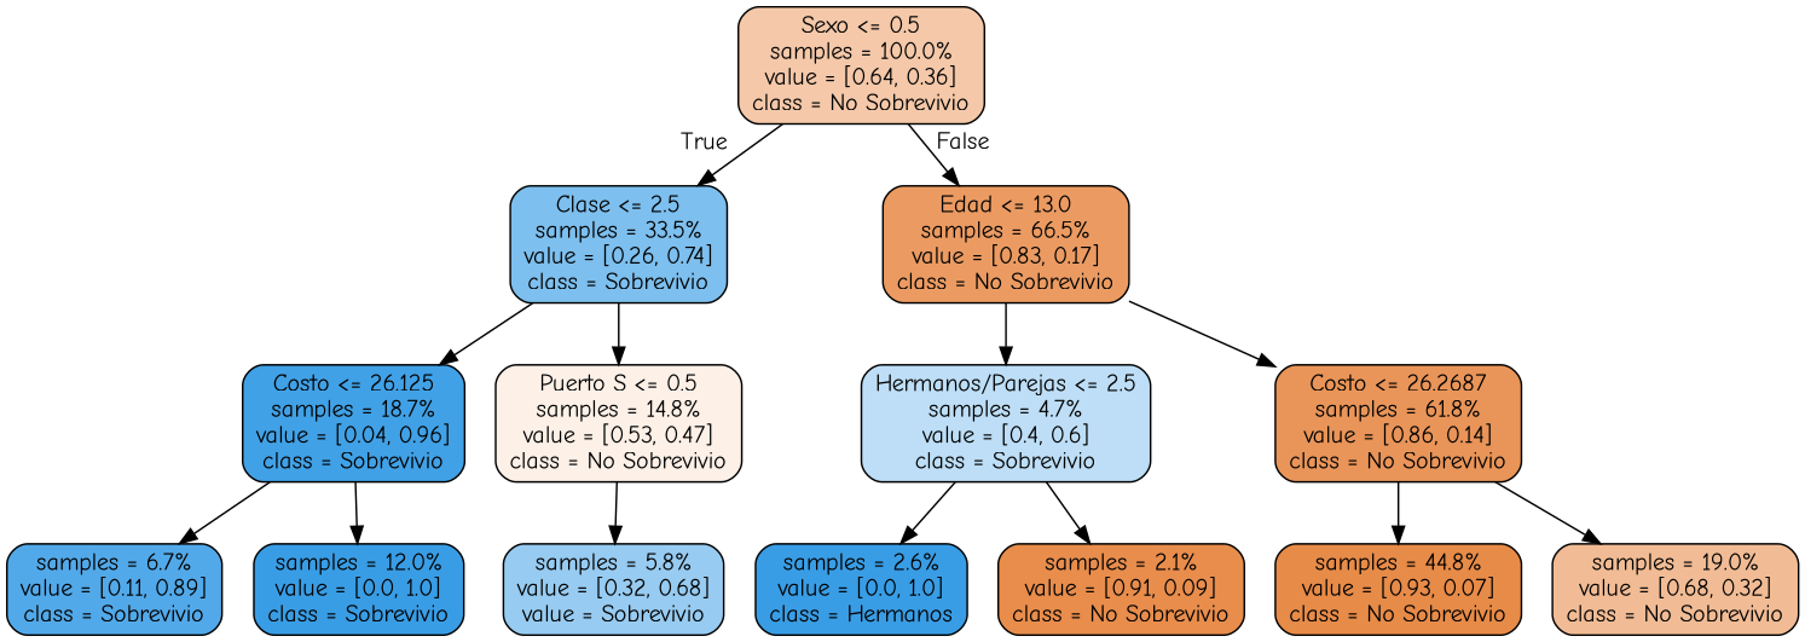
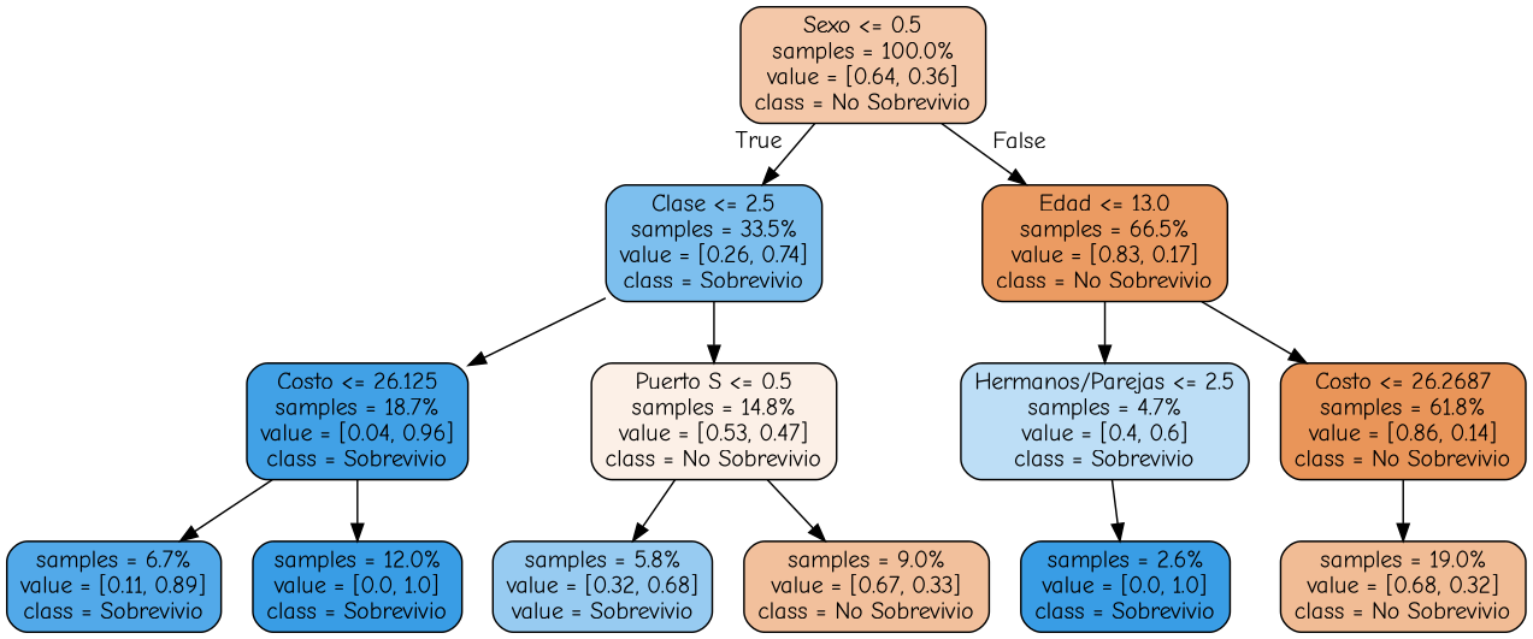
  digraph {
    fontname="Comic Neue"
    node [color=black fillcolor="#399de5ff" fontname="Comic Neue" shape=box style="filled, rounded"]
    edge [fontname="Comic Neue"]
    n1 [fillcolor="#e581396e" label="Sexo <= 0.5\nsamples = 100.0%\nvalue = [0.64, 0.36]\nclass = No Sobrevivio"]
    n2 [fillcolor="#399de5a7" label="Clase <= 2.5\nsamples = 33.5%\nvalue = [0.26, 0.74]\nclass = Sobrevivio"]
    n3 [fillcolor="#e58139ca" label="Edad <= 13.0\nsamples = 66.5%\nvalue = [0.83, 0.17]\nclass = No Sobrevivio"]
    n4 [fillcolor="#399de5f4" label="Costo <= 26.125\nsamples = 18.7%\nvalue = [0.04, 0.96]\nclass = Sobrevivio"]
    n5 [fillcolor="#e581391e" label="Puerto S <= 0.5\nsamples = 14.8%\nvalue = [0.53, 0.47]\nclass = No Sobrevivio"]
    n6 [fillcolor="#399de555" label="Hermanos/Parejas <= 2.5\nsamples = 4.7%\nvalue = [0.4, 0.6]\nclass = Sobrevivio"]
    n7 [fillcolor="#e58139d6" label="Costo <= 26.2687\nsamples = 61.8%\nvalue = [0.86, 0.14]\nclass = No Sobrevivio"]
    n8 [fillcolor="#399de5df" label="samples = 6.7%\nvalue = [0.11, 0.89]\nclass = Sobrevivio"]
    n9 [label="samples = 12.0%\nvalue = [0.0, 1.0]\nclass = Sobrevivio"]
    n10 [fillcolor="#399de586" label="samples = 5.8%\nvalue = [0.32, 0.68]\nvalue = Sobrevivio"]
-   n12 [label="samples = 2.6%\nvalue = [0.0, 1.0]\nclass = Hermanos"]
-   n13 [fillcolor="#e58139e6" label="samples = 2.1%\nvalue = [0.91, 0.09]\nclass = No Sobrevivio"]
-   n14 [fillcolor="#e58139eb" label="samples = 44.8%\nvalue = [0.93, 0.07]\nclass = No Sobrevivio"]
+   n11 [fillcolor="#e581397f" label="samples = 9.0%\nvalue = [0.67, 0.33]\nclass = No Sobrevivio"]
+   n12 [label="samples = 2.6%\nvalue = [0.0, 1.0]\nclass = Sobrevivio"]
    n15 [fillcolor="#e5813988" label="samples = 19.0%\nvalue = [0.68, 0.32]\nclass = No Sobrevivio"]
    n1 -> n2 [headlabel=True labelangle=45 labeldistance=2.5]
    n1 -> n3 [headlabel=False labelangle=-45 labeldistance=2.5]
    n2 -> n4
    n2 -> n5
    n3 -> n6
    n3 -> n7
    n4 -> n8
    n4 -> n9
    n5 -> n10
+   n5 -> n11
    n6 -> n12
-   n6 -> n13
-   n7 -> n14
    n7 -> n15
  }
